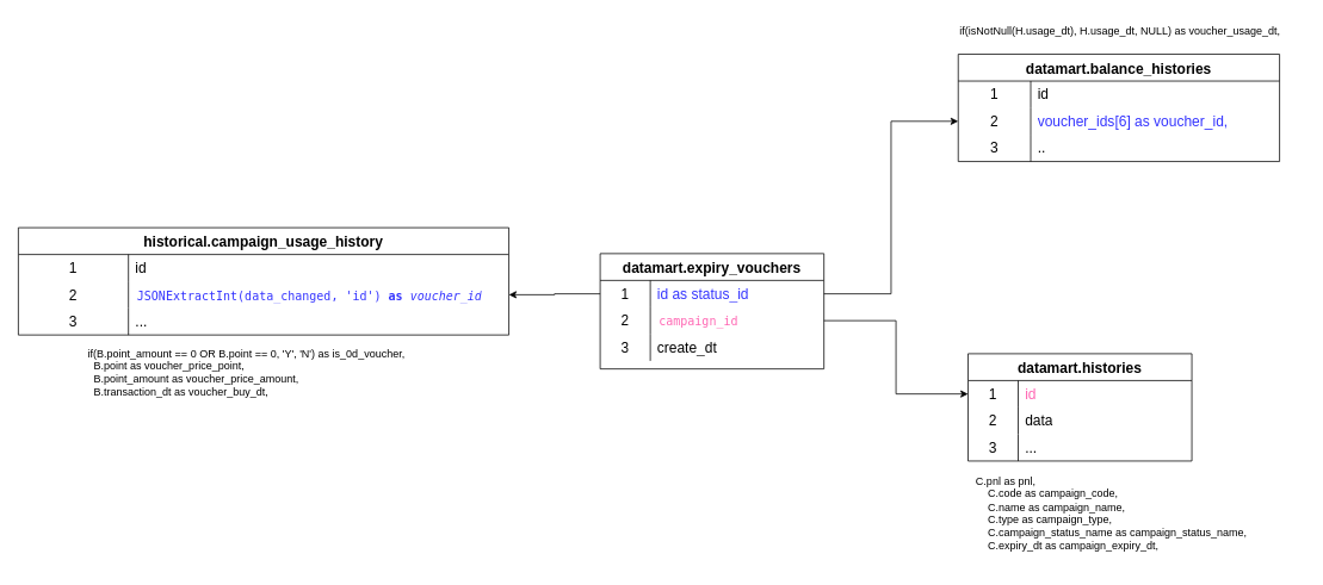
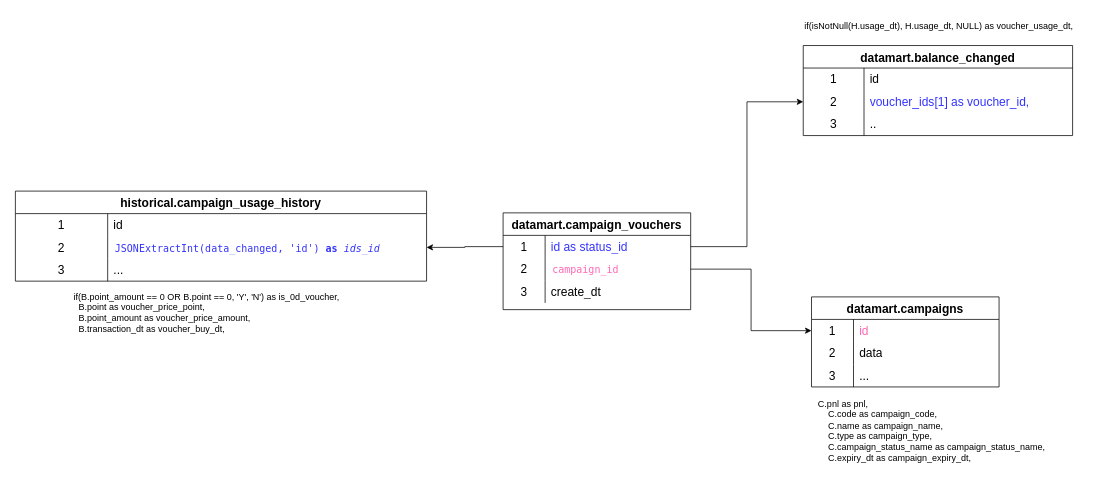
  <mxCell id="0" />
  <mxCell id="1" parent="0" />
- <mxCell id="2" value="datamart.expiry_vouchers" style="shape=table;startSize=30;container=1;collapsible=0;childLayout=tableLayout;fixedRows=1;rowLines=0;fontStyle=1;strokeColor=default;fontSize=16;" vertex="1" parent="1"><mxGeometry x="670" y="283" width="250" height="129" as="geometry" /></mxCell>
+ <mxCell id="2" value="datamart.campaign_vouchers" style="shape=table;startSize=30;container=1;collapsible=0;childLayout=tableLayout;fixedRows=1;rowLines=0;fontStyle=1;strokeColor=default;fontSize=16;" vertex="1" parent="1"><mxGeometry x="670" y="283" width="250" height="129" as="geometry" /></mxCell>
  <mxCell id="3" value="" style="shape=tableRow;horizontal=0;startSize=0;swimlaneHead=0;swimlaneBody=0;top=0;left=0;bottom=0;right=0;collapsible=0;dropTarget=0;fillColor=none;points=[[0,0.5],[1,0.5]];portConstraint=eastwest;strokeColor=inherit;fontSize=16;" vertex="1" parent="2"><mxGeometry y="30" width="250" height="30" as="geometry" /></mxCell>
  <mxCell id="4" value="1" style="shape=partialRectangle;html=1;whiteSpace=wrap;connectable=0;fillColor=none;top=0;left=0;bottom=0;right=0;overflow=hidden;pointerEvents=1;strokeColor=inherit;fontSize=16;" vertex="1" parent="3"><mxGeometry width="56" height="30" as="geometry"><mxRectangle width="56" height="30" as="alternateBounds" /></mxGeometry></mxCell>
  <mxCell id="5" value="&lt;font style=&quot;color: rgb(51, 51, 255);&quot;&gt;id as status_id&lt;/font&gt;" style="shape=partialRectangle;html=1;whiteSpace=wrap;connectable=0;fillColor=none;top=0;left=0;bottom=0;right=0;align=left;spacingLeft=6;overflow=hidden;strokeColor=inherit;fontSize=16;" vertex="1" parent="3"><mxGeometry x="56" width="194" height="30" as="geometry"><mxRectangle width="194" height="30" as="alternateBounds" /></mxGeometry></mxCell>
  <mxCell id="6" value="" style="shape=tableRow;horizontal=0;startSize=0;swimlaneHead=0;swimlaneBody=0;top=0;left=0;bottom=0;right=0;collapsible=0;dropTarget=0;fillColor=none;points=[[0,0.5],[1,0.5]];portConstraint=eastwest;strokeColor=inherit;fontSize=16;" vertex="1" parent="2"><mxGeometry y="60" width="250" height="30" as="geometry" /></mxCell>
  <mxCell id="7" value="2" style="shape=partialRectangle;html=1;whiteSpace=wrap;connectable=0;fillColor=none;top=0;left=0;bottom=0;right=0;overflow=hidden;strokeColor=inherit;fontSize=16;" vertex="1" parent="6"><mxGeometry width="56" height="30" as="geometry"><mxRectangle width="56" height="30" as="alternateBounds" /></mxGeometry></mxCell>
  <mxCell id="8" value="&lt;span style=&quot;background-color: rgb(255, 255, 255); padding: 0px 0px 0px 2px;&quot;&gt;&lt;span style=&quot;font-family: Monospace; font-size: 10pt; white-space: pre;&quot;&gt;&lt;span&gt;&lt;font style=&quot;color: rgb(255, 102, 179);&quot;&gt;campaign_id&lt;/font&gt;&lt;/span&gt;&lt;/span&gt;&lt;/span&gt;" style="shape=partialRectangle;html=1;whiteSpace=wrap;connectable=0;fillColor=none;top=0;left=0;bottom=0;right=0;align=left;spacingLeft=6;overflow=hidden;strokeColor=inherit;fontSize=16;" vertex="1" parent="6"><mxGeometry x="56" width="194" height="30" as="geometry"><mxRectangle width="194" height="30" as="alternateBounds" /></mxGeometry></mxCell>
  <mxCell id="9" value="" style="shape=tableRow;horizontal=0;startSize=0;swimlaneHead=0;swimlaneBody=0;top=0;left=0;bottom=0;right=0;collapsible=0;dropTarget=0;fillColor=none;points=[[0,0.5],[1,0.5]];portConstraint=eastwest;strokeColor=inherit;fontSize=16;" vertex="1" parent="2"><mxGeometry y="90" width="250" height="30" as="geometry" /></mxCell>
  <mxCell id="10" value="3" style="shape=partialRectangle;html=1;whiteSpace=wrap;connectable=0;fillColor=none;top=0;left=0;bottom=0;right=0;overflow=hidden;strokeColor=inherit;fontSize=16;" vertex="1" parent="9"><mxGeometry width="56" height="30" as="geometry"><mxRectangle width="56" height="30" as="alternateBounds" /></mxGeometry></mxCell>
  <mxCell id="11" value="create_dt" style="shape=partialRectangle;html=1;whiteSpace=wrap;connectable=0;fillColor=none;top=0;left=0;bottom=0;right=0;align=left;spacingLeft=6;overflow=hidden;strokeColor=inherit;fontSize=16;" vertex="1" parent="9"><mxGeometry x="56" width="194" height="30" as="geometry"><mxRectangle width="194" height="30" as="alternateBounds" /></mxGeometry></mxCell>
- <mxCell id="12" value="datamart.histories" style="shape=table;startSize=30;container=1;collapsible=0;childLayout=tableLayout;fixedRows=1;rowLines=0;fontStyle=1;strokeColor=default;fontSize=16;" vertex="1" parent="1"><mxGeometry x="1081" y="395" width="250" height="120" as="geometry" /></mxCell>
+ <mxCell id="12" value="datamart.campaigns" style="shape=table;startSize=30;container=1;collapsible=0;childLayout=tableLayout;fixedRows=1;rowLines=0;fontStyle=1;strokeColor=default;fontSize=16;" vertex="1" parent="1"><mxGeometry x="1081" y="395" width="250" height="120" as="geometry" /></mxCell>
  <mxCell id="13" value="" style="shape=tableRow;horizontal=0;startSize=0;swimlaneHead=0;swimlaneBody=0;top=0;left=0;bottom=0;right=0;collapsible=0;dropTarget=0;fillColor=none;points=[[0,0.5],[1,0.5]];portConstraint=eastwest;strokeColor=inherit;fontSize=16;" vertex="1" parent="12"><mxGeometry y="30" width="250" height="30" as="geometry" /></mxCell>
  <mxCell id="14" value="1" style="shape=partialRectangle;html=1;whiteSpace=wrap;connectable=0;fillColor=none;top=0;left=0;bottom=0;right=0;overflow=hidden;pointerEvents=1;strokeColor=inherit;fontSize=16;" vertex="1" parent="13"><mxGeometry width="56" height="30" as="geometry"><mxRectangle width="56" height="30" as="alternateBounds" /></mxGeometry></mxCell>
  <mxCell id="15" value="&lt;font style=&quot;color: rgb(255, 102, 179);&quot;&gt;id&lt;/font&gt;" style="shape=partialRectangle;html=1;whiteSpace=wrap;connectable=0;fillColor=none;top=0;left=0;bottom=0;right=0;align=left;spacingLeft=6;overflow=hidden;strokeColor=inherit;fontSize=16;" vertex="1" parent="13"><mxGeometry x="56" width="194" height="30" as="geometry"><mxRectangle width="194" height="30" as="alternateBounds" /></mxGeometry></mxCell>
  <mxCell id="16" value="" style="shape=tableRow;horizontal=0;startSize=0;swimlaneHead=0;swimlaneBody=0;top=0;left=0;bottom=0;right=0;collapsible=0;dropTarget=0;fillColor=none;points=[[0,0.5],[1,0.5]];portConstraint=eastwest;strokeColor=inherit;fontSize=16;" vertex="1" parent="12"><mxGeometry y="60" width="250" height="30" as="geometry" /></mxCell>
  <mxCell id="17" value="2" style="shape=partialRectangle;html=1;whiteSpace=wrap;connectable=0;fillColor=none;top=0;left=0;bottom=0;right=0;overflow=hidden;strokeColor=inherit;fontSize=16;" vertex="1" parent="16"><mxGeometry width="56" height="30" as="geometry"><mxRectangle width="56" height="30" as="alternateBounds" /></mxGeometry></mxCell>
  <mxCell id="18" value="data" style="shape=partialRectangle;html=1;whiteSpace=wrap;connectable=0;fillColor=none;top=0;left=0;bottom=0;right=0;align=left;spacingLeft=6;overflow=hidden;strokeColor=inherit;fontSize=16;" vertex="1" parent="16"><mxGeometry x="56" width="194" height="30" as="geometry"><mxRectangle width="194" height="30" as="alternateBounds" /></mxGeometry></mxCell>
  <mxCell id="19" value="" style="shape=tableRow;horizontal=0;startSize=0;swimlaneHead=0;swimlaneBody=0;top=0;left=0;bottom=0;right=0;collapsible=0;dropTarget=0;fillColor=none;points=[[0,0.5],[1,0.5]];portConstraint=eastwest;strokeColor=inherit;fontSize=16;" vertex="1" parent="12"><mxGeometry y="90" width="250" height="30" as="geometry" /></mxCell>
  <mxCell id="20" value="3" style="shape=partialRectangle;html=1;whiteSpace=wrap;connectable=0;fillColor=none;top=0;left=0;bottom=0;right=0;overflow=hidden;strokeColor=inherit;fontSize=16;" vertex="1" parent="19"><mxGeometry width="56" height="30" as="geometry"><mxRectangle width="56" height="30" as="alternateBounds" /></mxGeometry></mxCell>
  <mxCell id="21" value="..." style="shape=partialRectangle;html=1;whiteSpace=wrap;connectable=0;fillColor=none;top=0;left=0;bottom=0;right=0;align=left;spacingLeft=6;overflow=hidden;strokeColor=inherit;fontSize=16;" vertex="1" parent="19"><mxGeometry x="56" width="194" height="30" as="geometry"><mxRectangle width="194" height="30" as="alternateBounds" /></mxGeometry></mxCell>
  <mxCell id="22" value="historical.campaign_usage_history" style="shape=table;startSize=30;container=1;collapsible=0;childLayout=tableLayout;fixedRows=1;rowLines=0;fontStyle=1;strokeColor=default;fontSize=16;" vertex="1" parent="1"><mxGeometry x="20" y="254" width="548" height="120" as="geometry" /></mxCell>
  <mxCell id="23" value="" style="shape=tableRow;horizontal=0;startSize=0;swimlaneHead=0;swimlaneBody=0;top=0;left=0;bottom=0;right=0;collapsible=0;dropTarget=0;fillColor=none;points=[[0,0.5],[1,0.5]];portConstraint=eastwest;strokeColor=inherit;fontSize=16;" vertex="1" parent="22"><mxGeometry y="30" width="548" height="30" as="geometry" /></mxCell>
  <mxCell id="24" value="1" style="shape=partialRectangle;html=1;whiteSpace=wrap;connectable=0;fillColor=none;top=0;left=0;bottom=0;right=0;overflow=hidden;pointerEvents=1;strokeColor=inherit;fontSize=16;" vertex="1" parent="23"><mxGeometry width="123" height="30" as="geometry"><mxRectangle width="123" height="30" as="alternateBounds" /></mxGeometry></mxCell>
  <mxCell id="25" value="id" style="shape=partialRectangle;html=1;whiteSpace=wrap;connectable=0;fillColor=none;top=0;left=0;bottom=0;right=0;align=left;spacingLeft=6;overflow=hidden;strokeColor=inherit;fontSize=16;" vertex="1" parent="23"><mxGeometry x="123" width="425" height="30" as="geometry"><mxRectangle width="425" height="30" as="alternateBounds" /></mxGeometry></mxCell>
  <mxCell id="26" value="" style="shape=tableRow;horizontal=0;startSize=0;swimlaneHead=0;swimlaneBody=0;top=0;left=0;bottom=0;right=0;collapsible=0;dropTarget=0;fillColor=none;points=[[0,0.5],[1,0.5]];portConstraint=eastwest;strokeColor=inherit;fontSize=16;" vertex="1" parent="22"><mxGeometry y="60" width="548" height="30" as="geometry" /></mxCell>
  <mxCell id="27" value="2" style="shape=partialRectangle;html=1;whiteSpace=wrap;connectable=0;fillColor=none;top=0;left=0;bottom=0;right=0;overflow=hidden;strokeColor=inherit;fontSize=16;" vertex="1" parent="26"><mxGeometry width="123" height="30" as="geometry"><mxRectangle width="123" height="30" as="alternateBounds" /></mxGeometry></mxCell>
- <mxCell id="28" value="&lt;span style=&quot;background-color: rgb(255, 255, 255); padding: 0px 0px 0px 2px;&quot;&gt;&lt;span style=&quot;font-family: Monospace; font-size: 10pt; white-space: pre;&quot;&gt;&lt;font style=&quot;color: rgb(51, 51, 255);&quot;&gt;JSONExtractInt(&lt;span&gt;data_changed&lt;/span&gt;, &lt;span&gt;'id'&lt;/span&gt;) &lt;span style=&quot;font-weight: bold;&quot;&gt;as&lt;/span&gt; &lt;span style=&quot;font-style: italic;&quot;&gt;voucher_id&lt;/span&gt;&lt;/font&gt;&lt;/span&gt;&lt;/span&gt;" style="shape=partialRectangle;html=1;whiteSpace=wrap;connectable=0;fillColor=none;top=0;left=0;bottom=0;right=0;align=left;spacingLeft=6;overflow=hidden;strokeColor=inherit;fontSize=16;" vertex="1" parent="26"><mxGeometry x="123" width="425" height="30" as="geometry"><mxRectangle width="425" height="30" as="alternateBounds" /></mxGeometry></mxCell>
+ <mxCell id="28" value="&lt;span style=&quot;background-color: rgb(255, 255, 255); padding: 0px 0px 0px 2px;&quot;&gt;&lt;span style=&quot;font-family: Monospace; font-size: 10pt; white-space: pre;&quot;&gt;&lt;font style=&quot;color: rgb(51, 51, 255);&quot;&gt;JSONExtractInt(&lt;span&gt;data_changed&lt;/span&gt;, &lt;span&gt;'id'&lt;/span&gt;) &lt;span style=&quot;font-weight: bold;&quot;&gt;as&lt;/span&gt; &lt;span style=&quot;font-style: italic;&quot;&gt;ids_id&lt;/span&gt;&lt;/font&gt;&lt;/span&gt;&lt;/span&gt;" style="shape=partialRectangle;html=1;whiteSpace=wrap;connectable=0;fillColor=none;top=0;left=0;bottom=0;right=0;align=left;spacingLeft=6;overflow=hidden;strokeColor=inherit;fontSize=16;" vertex="1" parent="26"><mxGeometry x="123" width="425" height="30" as="geometry"><mxRectangle width="425" height="30" as="alternateBounds" /></mxGeometry></mxCell>
  <mxCell id="29" value="" style="shape=tableRow;horizontal=0;startSize=0;swimlaneHead=0;swimlaneBody=0;top=0;left=0;bottom=0;right=0;collapsible=0;dropTarget=0;fillColor=none;points=[[0,0.5],[1,0.5]];portConstraint=eastwest;strokeColor=inherit;fontSize=16;" vertex="1" parent="22"><mxGeometry y="90" width="548" height="30" as="geometry" /></mxCell>
  <mxCell id="30" value="3" style="shape=partialRectangle;html=1;whiteSpace=wrap;connectable=0;fillColor=none;top=0;left=0;bottom=0;right=0;overflow=hidden;strokeColor=inherit;fontSize=16;" vertex="1" parent="29"><mxGeometry width="123" height="30" as="geometry"><mxRectangle width="123" height="30" as="alternateBounds" /></mxGeometry></mxCell>
  <mxCell id="31" value="..." style="shape=partialRectangle;html=1;whiteSpace=wrap;connectable=0;fillColor=none;top=0;left=0;bottom=0;right=0;align=left;spacingLeft=6;overflow=hidden;strokeColor=inherit;fontSize=16;" vertex="1" parent="29"><mxGeometry x="123" width="425" height="30" as="geometry"><mxRectangle width="425" height="30" as="alternateBounds" /></mxGeometry></mxCell>
- <mxCell id="32" value="datamart.balance_histories" style="shape=table;startSize=30;container=1;collapsible=0;childLayout=tableLayout;fixedRows=1;rowLines=0;fontStyle=1;strokeColor=default;fontSize=16;" vertex="1" parent="1"><mxGeometry x="1070" y="60" width="359" height="120" as="geometry" /></mxCell>
+ <mxCell id="32" value="datamart.balance_changed" style="shape=table;startSize=30;container=1;collapsible=0;childLayout=tableLayout;fixedRows=1;rowLines=0;fontStyle=1;strokeColor=default;fontSize=16;" vertex="1" parent="1"><mxGeometry x="1070" y="60" width="359" height="120" as="geometry" /></mxCell>
  <mxCell id="33" value="" style="shape=tableRow;horizontal=0;startSize=0;swimlaneHead=0;swimlaneBody=0;top=0;left=0;bottom=0;right=0;collapsible=0;dropTarget=0;fillColor=none;points=[[0,0.5],[1,0.5]];portConstraint=eastwest;strokeColor=inherit;fontSize=16;" vertex="1" parent="32"><mxGeometry y="30" width="359" height="30" as="geometry" /></mxCell>
  <mxCell id="34" value="1" style="shape=partialRectangle;html=1;whiteSpace=wrap;connectable=0;fillColor=none;top=0;left=0;bottom=0;right=0;overflow=hidden;pointerEvents=1;strokeColor=inherit;fontSize=16;" vertex="1" parent="33"><mxGeometry width="81" height="30" as="geometry"><mxRectangle width="81" height="30" as="alternateBounds" /></mxGeometry></mxCell>
  <mxCell id="35" value="id" style="shape=partialRectangle;html=1;whiteSpace=wrap;connectable=0;fillColor=none;top=0;left=0;bottom=0;right=0;align=left;spacingLeft=6;overflow=hidden;strokeColor=inherit;fontSize=16;" vertex="1" parent="33"><mxGeometry x="81" width="278" height="30" as="geometry"><mxRectangle width="278" height="30" as="alternateBounds" /></mxGeometry></mxCell>
  <mxCell id="36" value="" style="shape=tableRow;horizontal=0;startSize=0;swimlaneHead=0;swimlaneBody=0;top=0;left=0;bottom=0;right=0;collapsible=0;dropTarget=0;fillColor=none;points=[[0,0.5],[1,0.5]];portConstraint=eastwest;strokeColor=inherit;fontSize=16;" vertex="1" parent="32"><mxGeometry y="60" width="359" height="30" as="geometry" /></mxCell>
  <mxCell id="37" value="2" style="shape=partialRectangle;html=1;whiteSpace=wrap;connectable=0;fillColor=none;top=0;left=0;bottom=0;right=0;overflow=hidden;strokeColor=inherit;fontSize=16;" vertex="1" parent="36"><mxGeometry width="81" height="30" as="geometry"><mxRectangle width="81" height="30" as="alternateBounds" /></mxGeometry></mxCell>
- <mxCell id="38" value="&lt;font style=&quot;color: rgb(51, 51, 255);&quot;&gt;voucher_ids[6] as voucher_id,&lt;/font&gt;" style="shape=partialRectangle;html=1;whiteSpace=wrap;connectable=0;fillColor=none;top=0;left=0;bottom=0;right=0;align=left;spacingLeft=6;overflow=hidden;strokeColor=inherit;fontSize=16;" vertex="1" parent="36"><mxGeometry x="81" width="278" height="30" as="geometry"><mxRectangle width="278" height="30" as="alternateBounds" /></mxGeometry></mxCell>
+ <mxCell id="38" value="&lt;font style=&quot;color: rgb(51, 51, 255);&quot;&gt;voucher_ids[1] as voucher_id,&lt;/font&gt;" style="shape=partialRectangle;html=1;whiteSpace=wrap;connectable=0;fillColor=none;top=0;left=0;bottom=0;right=0;align=left;spacingLeft=6;overflow=hidden;strokeColor=inherit;fontSize=16;" vertex="1" parent="36"><mxGeometry x="81" width="278" height="30" as="geometry"><mxRectangle width="278" height="30" as="alternateBounds" /></mxGeometry></mxCell>
  <mxCell id="39" value="" style="shape=tableRow;horizontal=0;startSize=0;swimlaneHead=0;swimlaneBody=0;top=0;left=0;bottom=0;right=0;collapsible=0;dropTarget=0;fillColor=none;points=[[0,0.5],[1,0.5]];portConstraint=eastwest;strokeColor=inherit;fontSize=16;" vertex="1" parent="32"><mxGeometry y="90" width="359" height="30" as="geometry" /></mxCell>
  <mxCell id="40" value="3" style="shape=partialRectangle;html=1;whiteSpace=wrap;connectable=0;fillColor=none;top=0;left=0;bottom=0;right=0;overflow=hidden;strokeColor=inherit;fontSize=16;" vertex="1" parent="39"><mxGeometry width="81" height="30" as="geometry"><mxRectangle width="81" height="30" as="alternateBounds" /></mxGeometry></mxCell>
  <mxCell id="41" value=".." style="shape=partialRectangle;html=1;whiteSpace=wrap;connectable=0;fillColor=none;top=0;left=0;bottom=0;right=0;align=left;spacingLeft=6;overflow=hidden;strokeColor=inherit;fontSize=16;" vertex="1" parent="39"><mxGeometry x="81" width="278" height="30" as="geometry"><mxRectangle width="278" height="30" as="alternateBounds" /></mxGeometry></mxCell>
  <mxCell id="42" style="edgeStyle=orthogonalEdgeStyle;rounded=0;orthogonalLoop=1;jettySize=auto;html=1;" edge="1" parent="1" source="3" target="36"><mxGeometry relative="1" as="geometry" /></mxCell>
  <mxCell id="43" style="edgeStyle=orthogonalEdgeStyle;rounded=0;orthogonalLoop=1;jettySize=auto;html=1;" edge="1" parent="1" source="6" target="13"><mxGeometry relative="1" as="geometry" /></mxCell>
  <mxCell id="44" style="edgeStyle=orthogonalEdgeStyle;rounded=0;orthogonalLoop=1;jettySize=auto;html=1;" edge="1" parent="1" source="3" target="26"><mxGeometry relative="1" as="geometry" /></mxCell>
  <mxCell id="45" value="if(isNotNull(H.usage_dt), H.usage_dt, NULL) as voucher_usage_dt," style="text;whiteSpace=wrap;" vertex="1" parent="1"><mxGeometry x="1069.998" y="20.002" width="386" height="36" as="geometry" /></mxCell>
  <mxCell id="46" value="if(B.point_amount == 0 OR B.point == 0, 'Y', 'N') as is_0d_voucher,&#10;  B.point as voucher_price_point,&#10;  B.point_amount as voucher_price_amount,&#10;  B.transaction_dt as voucher_buy_dt," style="text;whiteSpace=wrap;" vertex="1" parent="1"><mxGeometry x="96" y="381" width="463" height="172" as="geometry" /></mxCell>
  <mxCell id="47" value="C.pnl as pnl,&#10;    C.code as campaign_code,&#10;    C.name as campaign_name,&#10;    C.type as campaign_type,&#10;    C.campaign_status_name as campaign_status_name, &#10;    C.expiry_dt as campaign_expiry_dt," style="text;whiteSpace=wrap;align=left;" vertex="1" parent="1"><mxGeometry x="1087.997" y="523.997" width="334" height="108" as="geometry" /></mxCell>
